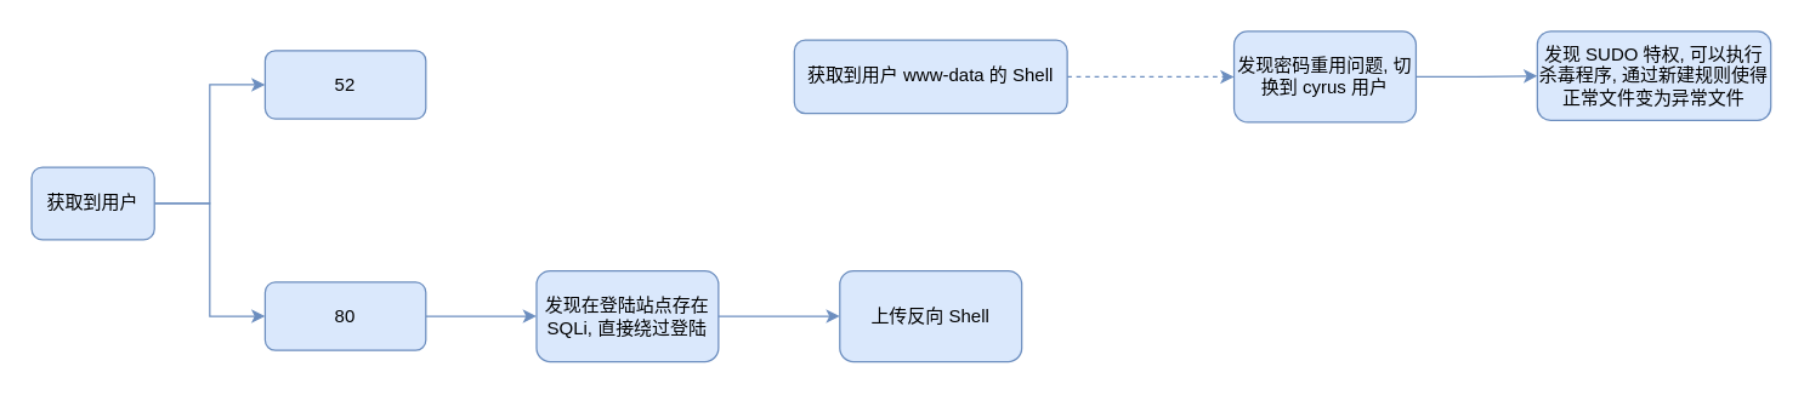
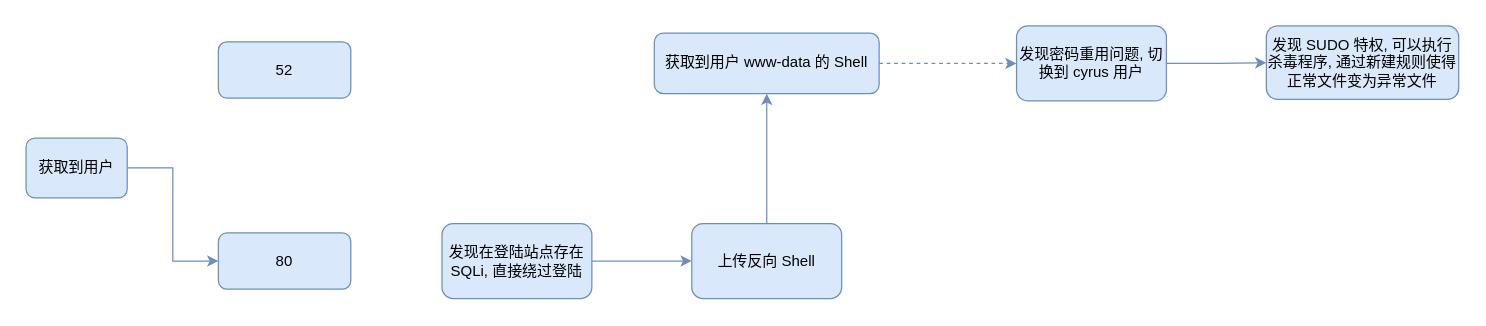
  <mxCell id="0" />
  <mxCell id="1" parent="0" />
- <mxCell id="2" value="" style="edgeStyle=orthogonalEdgeStyle;rounded=0;orthogonalLoop=1;jettySize=auto;html=1;entryX=0;entryY=0.5;entryDx=0;entryDy=0;fillColor=#dae8fc;strokeColor=#6c8ebf;" edge="1" parent="1" source="4" target="5"><mxGeometry relative="1" as="geometry" /></mxCell>
  <mxCell id="3" style="edgeStyle=orthogonalEdgeStyle;rounded=0;orthogonalLoop=1;jettySize=auto;html=1;entryX=0;entryY=0.5;entryDx=0;entryDy=0;fillColor=#dae8fc;strokeColor=#6c8ebf;" edge="1" parent="1" source="4" target="7"><mxGeometry relative="1" as="geometry" /></mxCell>
  <mxCell id="4" value="获取到用户" style="rounded=1;whiteSpace=wrap;html=1;fillColor=#dae8fc;strokeColor=#6c8ebf;" vertex="1" parent="1"><mxGeometry x="20" y="110" width="81" height="48" as="geometry" /></mxCell>
  <mxCell id="5" value="52" style="whiteSpace=wrap;html=1;rounded=1;fillColor=#dae8fc;strokeColor=#6c8ebf;" vertex="1" parent="1"><mxGeometry x="174" y="33" width="106" height="45" as="geometry" /></mxCell>
- <mxCell id="6" value="" style="edgeStyle=orthogonalEdgeStyle;rounded=0;orthogonalLoop=1;jettySize=auto;html=1;fillColor=#dae8fc;strokeColor=#6c8ebf;" edge="1" parent="1" source="7" target="9"><mxGeometry relative="1" as="geometry" /></mxCell>
  <mxCell id="7" value="80" style="whiteSpace=wrap;html=1;rounded=1;fillColor=#dae8fc;strokeColor=#6c8ebf;" vertex="1" parent="1"><mxGeometry x="174" y="186" width="106" height="45" as="geometry" /></mxCell>
  <mxCell id="8" value="" style="edgeStyle=orthogonalEdgeStyle;rounded=0;orthogonalLoop=1;jettySize=auto;html=1;fillColor=#dae8fc;strokeColor=#6c8ebf;" edge="1" parent="1" source="9" target="11"><mxGeometry relative="1" as="geometry" /></mxCell>
  <mxCell id="9" value="发现在登陆站点存在 SQLi, 直接绕过登陆" style="whiteSpace=wrap;html=1;rounded=1;fillColor=#dae8fc;strokeColor=#6c8ebf;" vertex="1" parent="1"><mxGeometry x="353" y="178.5" width="120" height="60" as="geometry" /></mxCell>
+ <mxCell id="10" value="" style="edgeStyle=orthogonalEdgeStyle;rounded=0;orthogonalLoop=1;jettySize=auto;html=1;fillColor=#dae8fc;strokeColor=#6c8ebf;" edge="1" parent="1" source="11" target="13"><mxGeometry relative="1" as="geometry" /></mxCell>
  <mxCell id="11" value="上传反向 Shell" style="whiteSpace=wrap;html=1;rounded=1;fillColor=#dae8fc;strokeColor=#6c8ebf;" vertex="1" parent="1"><mxGeometry x="553" y="178.5" width="120" height="60" as="geometry" /></mxCell>
  <mxCell id="12" value="" style="edgeStyle=orthogonalEdgeStyle;rounded=0;orthogonalLoop=1;jettySize=auto;html=1;fillColor=#dae8fc;strokeColor=#6c8ebf;dashed=1;" edge="1" parent="1" source="13" target="15"><mxGeometry relative="1" as="geometry" /></mxCell>
  <mxCell id="13" value="获取到用户 www-data 的 Shell" style="whiteSpace=wrap;html=1;rounded=1;fillColor=#dae8fc;strokeColor=#6c8ebf;" vertex="1" parent="1"><mxGeometry x="523" y="26" width="180" height="48.5" as="geometry" /></mxCell>
  <mxCell id="14" value="" style="edgeStyle=orthogonalEdgeStyle;rounded=0;orthogonalLoop=1;jettySize=auto;html=1;fillColor=#dae8fc;strokeColor=#6c8ebf;" edge="1" parent="1" source="15" target="16"><mxGeometry relative="1" as="geometry" /></mxCell>
  <mxCell id="15" value="发现密码重用问题, 切换到&amp;nbsp;cyrus 用户" style="whiteSpace=wrap;html=1;rounded=1;fillColor=#dae8fc;strokeColor=#6c8ebf;" vertex="1" parent="1"><mxGeometry x="813" y="20.25" width="120" height="60" as="geometry" /></mxCell>
  <mxCell id="16" value="发现 SUDO 特权, 可以执行杀毒程序, 通过新建规则使得正常文件变为异常文件" style="whiteSpace=wrap;html=1;rounded=1;fillColor=#dae8fc;strokeColor=#6c8ebf;" vertex="1" parent="1"><mxGeometry x="1013" y="20.25" width="154" height="58.75" as="geometry" /></mxCell>
